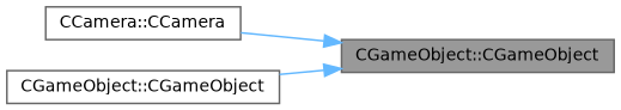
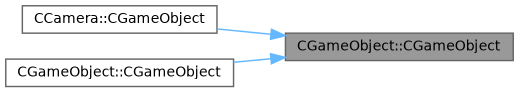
  digraph {
    rankdir=RL
    node [color=grey40 fillcolor=white fontname=Helvetica fontsize=10 shape=box style=filled]
    edge [color=steelblue1 dir=back fontname=Helvetica fontsize=10 labelfontname=Helvetica labelfontsize=10 style=solid]
    n1 [color=gray40 fillcolor=grey60 fontcolor=black height=0.2 label="CGameObject::CGameObject" width=0.4]
-   n2 [height=0.2 label="CCamera::CCamera" width=0.4]
+   n2 [height=0.2 label="CCamera::CGameObject" width=0.4]
    n3 [height=0.2 label="CGameObject::CGameObject" width=0.4]
    n1 -> n2
    n1 -> n3
  }
